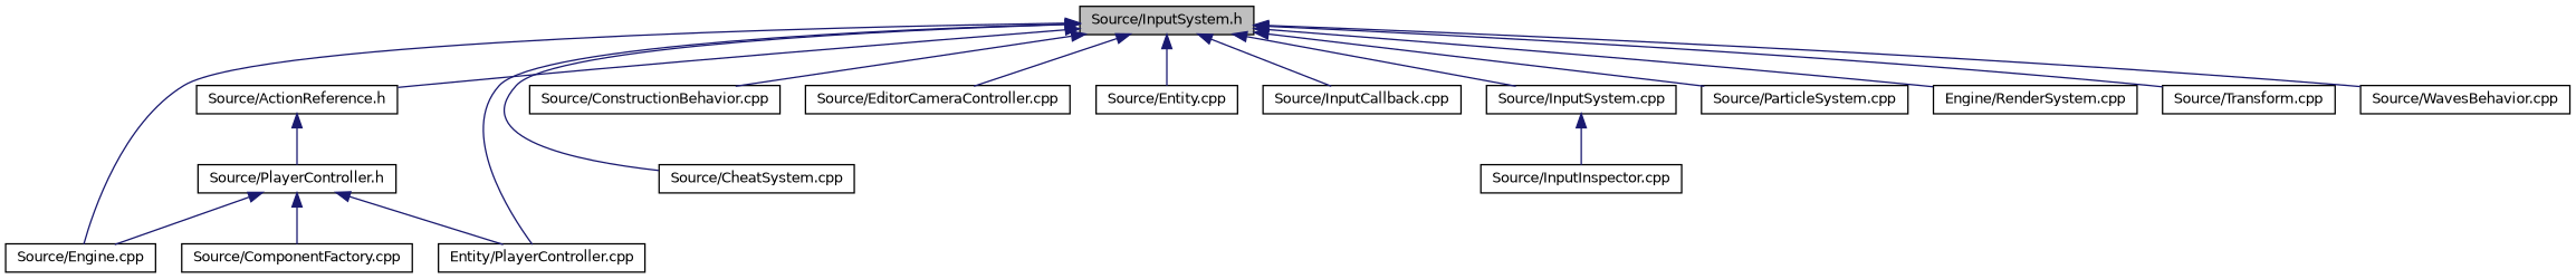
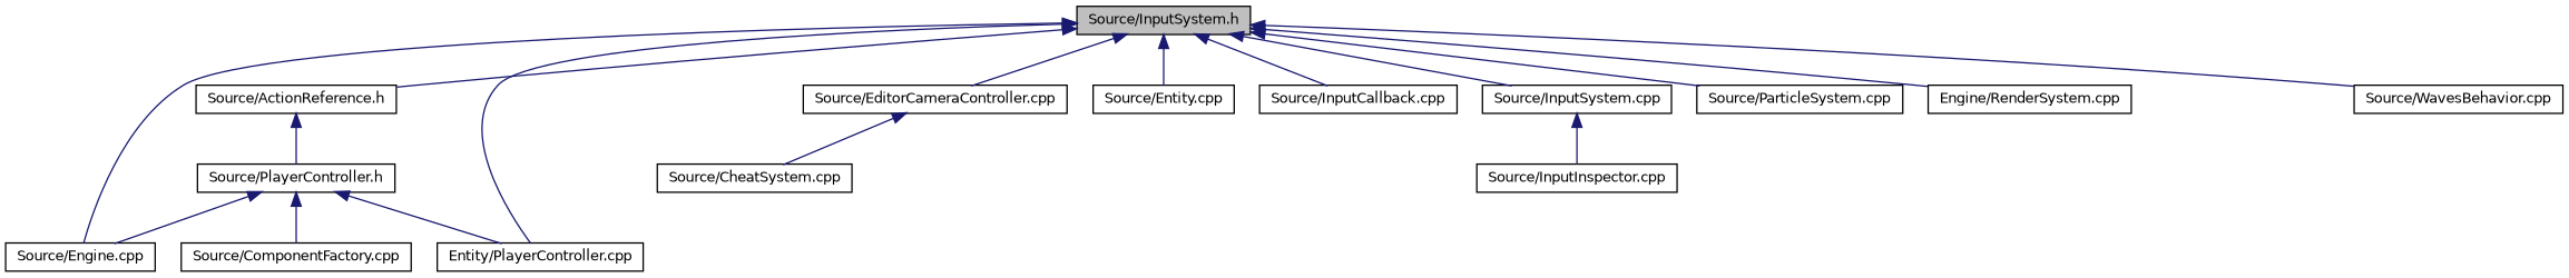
  digraph {
    node [color=black fillcolor=white fontname=Helvetica fontsize=10 shape=record style=filled]
    edge [color=midnightblue dir=back fontname=Helvetica fontsize=10 labelfontname=Helvetica labelfontsize=10 style=solid]
    n1 [fillcolor=grey75 fontcolor=black height=0.2 label="Source/InputSystem.h" width=0.4]
    n2 [height=0.2 label="Source/ActionReference.h" width=0.4]
    n3 [height=0.2 label="Source/Engine.cpp" width=0.4]
    n4 [height=0.2 label="Entity/PlayerController.cpp" width=0.4]
    n5 [height=0.2 label="Source/CheatSystem.cpp" width=0.4]
-   n6 [height=0.2 label="Source/ConstructionBehavior.cpp" width=0.4]
    n7 [height=0.2 label="Source/EditorCameraController.cpp" width=0.4]
    n8 [height=0.2 label="Source/Entity.cpp" width=0.4]
    n9 [height=0.2 label="Source/InputCallback.cpp" width=0.4]
    n10 [height=0.2 label="Source/InputSystem.cpp" width=0.4]
    n11 [height=0.2 label="Source/ParticleSystem.cpp" width=0.4]
    n12 [height=0.2 label="Engine/RenderSystem.cpp" width=0.4]
-   n13 [height=0.2 label="Source/Transform.cpp" width=0.4]
    n14 [height=0.2 label="Source/WavesBehavior.cpp" width=0.4]
    n15 [height=0.2 label="Source/PlayerController.h" width=0.4]
    n16 [height=0.2 label="Source/InputInspector.cpp" width=0.4]
    n17 [height=0.2 label="Source/ComponentFactory.cpp" width=0.4]
    n1 -> n2
    n1 -> n3
    n1 -> n4
-   n1 -> n5
-   n1 -> n6
+   n7 -> n5
    n1 -> n7
    n1 -> n8
    n1 -> n9
    n1 -> n10
    n1 -> n11
    n1 -> n12
-   n1 -> n13
    n1 -> n14
    n2 -> n15
    n10 -> n16
    n15 -> n3
    n15 -> n4
    n15 -> n17
  }
